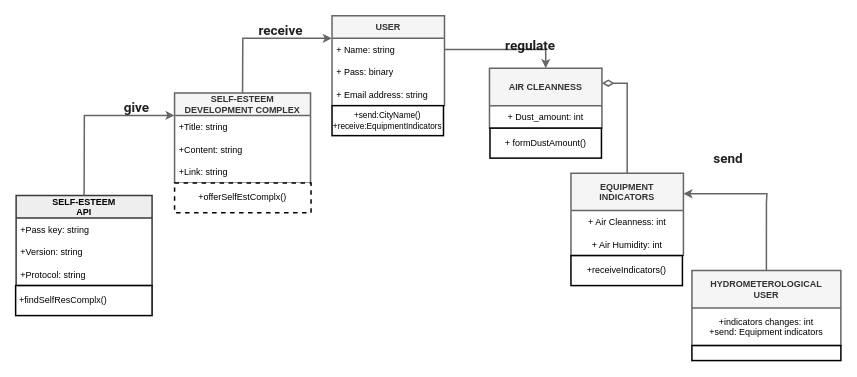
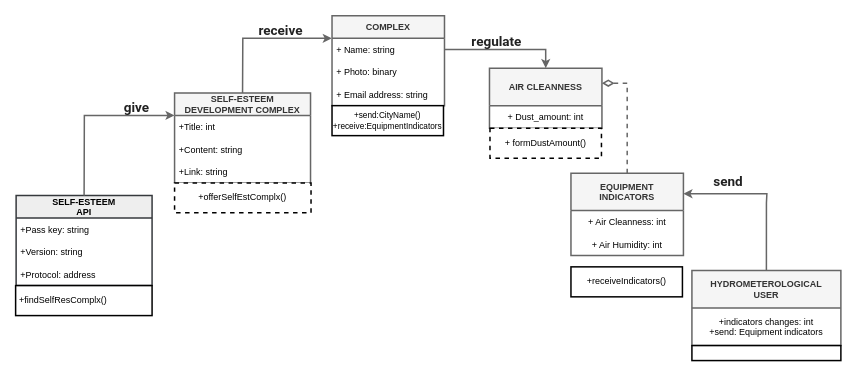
  <mxCell id="0" />
  <mxCell id="1" parent="0" />
- <mxCell id="2" value="USER" style="swimlane;fontStyle=1;childLayout=stackLayout;horizontal=1;startSize=30;horizontalStack=0;resizeParent=1;resizeParentMax=0;resizeLast=0;collapsible=1;marginBottom=0;swimlaneFillColor=default;rounded=1;strokeWidth=2;arcSize=0;fillColor=#f5f5f5;fontColor=#333333;strokeColor=#666666;" parent="1" vertex="1"><mxGeometry x="442.33" y="20" width="150" height="120" as="geometry"><mxRectangle x="100" y="160" width="70" height="30" as="alternateBounds" /></mxGeometry></mxCell>
+ <mxCell id="2" value="COMPLEX" style="swimlane;fontStyle=1;childLayout=stackLayout;horizontal=1;startSize=30;horizontalStack=0;resizeParent=1;resizeParentMax=0;resizeLast=0;collapsible=1;marginBottom=0;swimlaneFillColor=default;rounded=1;strokeWidth=2;arcSize=0;fillColor=#f5f5f5;fontColor=#333333;strokeColor=#666666;" parent="1" vertex="1"><mxGeometry x="442.33" y="20" width="150" height="120" as="geometry"><mxRectangle x="100" y="160" width="70" height="30" as="alternateBounds" /></mxGeometry></mxCell>
  <mxCell id="3" value="+ Name: string" style="text;align=left;verticalAlign=middle;spacingLeft=4;spacingRight=4;overflow=hidden;points=[[0,0.5],[1,0.5]];portConstraint=eastwest;rotatable=0;fillColor=none;" parent="2" vertex="1"><mxGeometry y="30" width="150" height="30" as="geometry" /></mxCell>
- <mxCell id="4" value="+ Pass: binary" style="text;align=left;verticalAlign=middle;spacingLeft=4;spacingRight=4;overflow=hidden;points=[[0,0.5],[1,0.5]];portConstraint=eastwest;rotatable=0;fillColor=none;" parent="2" vertex="1"><mxGeometry y="60" width="150" height="30" as="geometry" /></mxCell>
+ <mxCell id="4" value="+ Photo: binary" style="text;align=left;verticalAlign=middle;spacingLeft=4;spacingRight=4;overflow=hidden;points=[[0,0.5],[1,0.5]];portConstraint=eastwest;rotatable=0;fillColor=none;" parent="2" vertex="1"><mxGeometry y="60" width="150" height="30" as="geometry" /></mxCell>
  <mxCell id="5" value="+ Email address: string" style="text;align=left;verticalAlign=middle;spacingLeft=4;spacingRight=4;overflow=hidden;points=[[0,0.5],[1,0.5]];portConstraint=eastwest;rotatable=0;fillColor=none;" parent="2" vertex="1"><mxGeometry y="90" width="150" height="30" as="geometry" /></mxCell>
- <mxCell id="6" style="edgeStyle=orthogonalEdgeStyle;orthogonalLoop=1;jettySize=auto;html=1;entryX=1;entryY=0.25;entryDx=0;entryDy=0;strokeWidth=2;endArrow=diamondThin;endFill=0;exitX=0.5;exitY=0;exitDx=0;exitDy=0;rounded=0;sourcePerimeterSpacing=7;startSize=0;targetPerimeterSpacing=5;endSize=11;fillColor=#f5f5f5;strokeColor=#666666;" parent="1" source="7" target="23" edge="1"><mxGeometry relative="1" as="geometry"><Array as="points"><mxPoint x="836" y="110" /></Array></mxGeometry></mxCell>
+ <mxCell id="6" style="edgeStyle=orthogonalEdgeStyle;orthogonalLoop=1;jettySize=auto;html=1;entryX=1;entryY=0.25;entryDx=0;entryDy=0;strokeWidth=2;endArrow=diamondThin;endFill=0;exitX=0.5;exitY=0;exitDx=0;exitDy=0;rounded=0;sourcePerimeterSpacing=7;startSize=0;targetPerimeterSpacing=5;endSize=11;fillColor=#f5f5f5;strokeColor=#666666;dashed=1;" parent="1" source="7" target="23" edge="1"><mxGeometry relative="1" as="geometry"><Array as="points"><mxPoint x="836" y="110" /></Array></mxGeometry></mxCell>
  <mxCell id="7" value="EQUIPMENT&#10;INDICATORS" style="swimlane;fontStyle=1;childLayout=stackLayout;horizontal=1;startSize=50;horizontalStack=0;resizeParent=1;resizeParentMax=0;resizeLast=0;collapsible=1;marginBottom=0;swimlaneFillColor=default;rounded=1;arcSize=0;align=center;strokeWidth=2;fillColor=#f5f5f5;fontColor=#333333;strokeColor=#666666;" parent="1" vertex="1"><mxGeometry x="761" y="230" width="150" height="110" as="geometry"><mxRectangle x="550" y="150" width="70" height="30" as="alternateBounds" /></mxGeometry></mxCell>
  <mxCell id="8" value="+ Air Cleanness: int" style="text;align=center;verticalAlign=middle;spacingLeft=4;spacingRight=4;overflow=hidden;points=[[0,0.5],[1,0.5]];portConstraint=eastwest;rotatable=0;rounded=0;fillColor=none;" parent="7" vertex="1"><mxGeometry y="50" width="150" height="30" as="geometry" /></mxCell>
  <mxCell id="9" value="+ Air Humidity: int" style="text;align=center;verticalAlign=middle;spacingLeft=4;spacingRight=4;overflow=hidden;points=[[0,0.5],[1,0.5]];portConstraint=eastwest;rotatable=0;fillColor=none;rounded=0;" parent="7" vertex="1"><mxGeometry y="80" width="150" height="30" as="geometry" /></mxCell>
  <mxCell id="10" style="edgeStyle=orthogonalEdgeStyle;rounded=0;orthogonalLoop=1;jettySize=auto;html=1;entryX=1;entryY=0.25;entryDx=0;entryDy=0;strokeWidth=2;exitX=0.5;exitY=0;exitDx=0;exitDy=0;fillColor=#f5f5f5;strokeColor=#666666;" parent="1" source="11" target="7" edge="1"><mxGeometry relative="1" as="geometry"><Array as="points"><mxPoint x="1022.33" y="270" /><mxPoint x="1022.33" y="230" /></Array></mxGeometry></mxCell>
  <mxCell id="11" value="HYDROMETEROLOGICAL &#10;USER" style="swimlane;fontStyle=1;childLayout=stackLayout;horizontal=1;startSize=50;horizontalStack=0;resizeParent=1;resizeParentMax=0;resizeLast=0;collapsible=1;marginBottom=0;swimlaneFillColor=default;rounded=1;arcSize=0;align=center;strokeWidth=2;fillColor=#f5f5f5;fontColor=#333333;strokeColor=#666666;" parent="1" vertex="1"><mxGeometry x="922.33" y="360" width="198.67" height="100" as="geometry"><mxRectangle x="100" y="160" width="70" height="30" as="alternateBounds" /></mxGeometry></mxCell>
  <mxCell id="12" value="+indicators changes: int&#10;+send: Equipment indicators" style="text;align=center;verticalAlign=middle;spacingLeft=4;spacingRight=4;overflow=hidden;points=[[0,0.5],[1,0.5]];portConstraint=eastwest;rotatable=0;rounded=0;fillColor=none;" parent="11" vertex="1"><mxGeometry y="50" width="198.67" height="50" as="geometry" /></mxCell>
  <mxCell id="13" value="SELF-ESTEEM &#10;DEVELOPMENT COMPLEX" style="swimlane;fontStyle=1;childLayout=stackLayout;horizontal=1;startSize=30;horizontalStack=0;resizeParent=1;resizeParentMax=0;resizeLast=0;collapsible=1;marginBottom=0;swimlaneFillColor=default;rounded=1;strokeWidth=2;arcSize=0;fillColor=#f5f5f5;fontColor=#333333;strokeColor=#666666;" parent="1" vertex="1"><mxGeometry x="232.33" y="123" width="181.33" height="120" as="geometry"><mxRectangle x="100" y="160" width="70" height="30" as="alternateBounds" /></mxGeometry></mxCell>
- <mxCell id="14" value="+Title: string" style="text;align=left;verticalAlign=middle;spacingLeft=4;spacingRight=4;overflow=hidden;points=[[0,0.5],[1,0.5]];portConstraint=eastwest;rotatable=0;fillColor=none;" parent="13" vertex="1"><mxGeometry y="30" width="181.33" height="30" as="geometry" /></mxCell>
+ <mxCell id="14" value="+Title: int" style="text;align=left;verticalAlign=middle;spacingLeft=4;spacingRight=4;overflow=hidden;points=[[0,0.5],[1,0.5]];portConstraint=eastwest;rotatable=0;fillColor=none;" parent="13" vertex="1"><mxGeometry y="30" width="181.33" height="30" as="geometry" /></mxCell>
  <mxCell id="15" value="+Content: string" style="text;align=left;verticalAlign=middle;spacingLeft=4;spacingRight=4;overflow=hidden;points=[[0,0.5],[1,0.5]];portConstraint=eastwest;rotatable=0;fillColor=none;" parent="13" vertex="1"><mxGeometry y="60" width="181.33" height="30" as="geometry" /></mxCell>
  <mxCell id="16" value="+Link: string" style="text;align=left;verticalAlign=middle;spacingLeft=4;spacingRight=4;overflow=hidden;points=[[0,0.5],[1,0.5]];portConstraint=eastwest;rotatable=0;fillColor=none;" parent="13" vertex="1"><mxGeometry y="90" width="181.33" height="30" as="geometry" /></mxCell>
  <mxCell id="17" value="SELF-ESTEEM&#10;API" style="swimlane;fontStyle=1;childLayout=stackLayout;horizontal=1;startSize=30;horizontalStack=0;resizeParent=1;resizeParentMax=0;resizeLast=0;collapsible=1;marginBottom=0;strokeColor=#36393d;swimlaneFillColor=default;fillColor=#eeeeee;rounded=1;strokeWidth=2;arcSize=0;" parent="1" vertex="1"><mxGeometry x="21" y="260" width="181.33" height="120" as="geometry"><mxRectangle x="100" y="160" width="70" height="30" as="alternateBounds" /></mxGeometry></mxCell>
  <mxCell id="18" value="+Pass key: string" style="text;align=left;verticalAlign=middle;spacingLeft=4;spacingRight=4;overflow=hidden;points=[[0,0.5],[1,0.5]];portConstraint=eastwest;rotatable=0;fillColor=none;" parent="17" vertex="1"><mxGeometry y="30" width="181.33" height="30" as="geometry" /></mxCell>
  <mxCell id="19" value="+Version: string" style="text;align=left;verticalAlign=middle;spacingLeft=4;spacingRight=4;overflow=hidden;points=[[0,0.5],[1,0.5]];portConstraint=eastwest;rotatable=0;fillColor=none;" parent="17" vertex="1"><mxGeometry y="60" width="181.33" height="30" as="geometry" /></mxCell>
- <mxCell id="20" value="+Protocol: string" style="text;fillColor=none;align=left;verticalAlign=middle;spacingLeft=4;spacingRight=4;overflow=hidden;points=[[0,0.5],[1,0.5]];portConstraint=eastwest;rotatable=0;" parent="17" vertex="1"><mxGeometry y="90" width="181.33" height="30" as="geometry" /></mxCell>
+ <mxCell id="20" value="+Protocol: address" style="text;fillColor=none;align=left;verticalAlign=middle;spacingLeft=4;spacingRight=4;overflow=hidden;points=[[0,0.5],[1,0.5]];portConstraint=eastwest;rotatable=0;" parent="17" vertex="1"><mxGeometry y="90" width="181.33" height="30" as="geometry" /></mxCell>
  <mxCell id="21" value="" style="endArrow=classic;html=1;rounded=0;strokeWidth=2;fontSize=17;exitX=0.5;exitY=0;exitDx=0;exitDy=0;entryX=-0.002;entryY=0.007;entryDx=0;entryDy=0;entryPerimeter=0;fillColor=#f5f5f5;strokeColor=#666666;" parent="1" source="13" target="3" edge="1"><mxGeometry width="50" height="50" relative="1" as="geometry"><mxPoint x="302.995" y="220" as="sourcePoint" /><mxPoint x="402.33" y="95" as="targetPoint" /><Array as="points"><mxPoint x="323.33" y="50" /></Array></mxGeometry></mxCell>
  <mxCell id="22" value="" style="endArrow=classic;html=1;rounded=0;strokeWidth=2;fontSize=17;exitX=0.5;exitY=0;exitDx=0;exitDy=0;entryX=0;entryY=0.25;entryDx=0;entryDy=0;fillColor=#f5f5f5;strokeColor=#666666;" parent="1" source="17" target="13" edge="1"><mxGeometry width="50" height="50" relative="1" as="geometry"><mxPoint x="482.33" y="320" as="sourcePoint" /><mxPoint x="532.33" y="270" as="targetPoint" /><Array as="points"><mxPoint x="112" y="153" /></Array></mxGeometry></mxCell>
  <mxCell id="23" value="AIR CLEANNESS" style="swimlane;fontStyle=1;childLayout=stackLayout;horizontal=1;startSize=50;horizontalStack=0;resizeParent=1;resizeParentMax=0;resizeLast=0;collapsible=1;marginBottom=0;swimlaneFillColor=default;rounded=1;arcSize=0;align=center;strokeWidth=2;fillColor=#f5f5f5;fontColor=#333333;strokeColor=#666666;" parent="1" vertex="1"><mxGeometry x="652.33" y="90" width="150" height="80" as="geometry"><mxRectangle x="550" y="150" width="70" height="30" as="alternateBounds" /></mxGeometry></mxCell>
  <mxCell id="24" value="+ Dust_amount: int" style="text;align=center;verticalAlign=middle;spacingLeft=4;spacingRight=4;overflow=hidden;points=[[0,0.5],[1,0.5]];portConstraint=eastwest;rotatable=0;rounded=0;fillColor=none;" parent="23" vertex="1"><mxGeometry y="50" width="150" height="30" as="geometry" /></mxCell>
- <mxCell id="25" value="&lt;span style=&quot;color: rgba(0, 0, 0, 0.87); font-family: Roboto, RobotoDraft, Helvetica, Arial, sans-serif; font-size: 18px; text-align: left;&quot;&gt;send&lt;/span&gt;" style="text;html=1;align=center;verticalAlign=middle;whiteSpace=wrap;rounded=0;strokeWidth=3;fontSize=18;fontStyle=1;fillColor=none;fontColor=#333333;strokeColor=none;" parent="1" vertex="1"><mxGeometry x="931" y="192" width="80" height="38" as="geometry" /></mxCell>
+ <mxCell id="25" value="&lt;span style=&quot;color: rgba(0, 0, 0, 0.87); font-family: Roboto, RobotoDraft, Helvetica, Arial, sans-serif; font-size: 18px; text-align: left;&quot;&gt;send&lt;/span&gt;" style="text;html=1;align=center;verticalAlign=middle;whiteSpace=wrap;rounded=0;strokeWidth=3;fontSize=18;fontStyle=1;fillColor=none;fontColor=#333333;strokeColor=none;" parent="1" vertex="1"><mxGeometry x="931" y="222" width="80" height="38" as="geometry" /></mxCell>
  <mxCell id="26" style="edgeStyle=orthogonalEdgeStyle;rounded=0;orthogonalLoop=1;jettySize=auto;html=1;entryX=0.5;entryY=0;entryDx=0;entryDy=0;strokeWidth=2;endArrow=classic;endFill=1;fillColor=#f5f5f5;strokeColor=#666666;" parent="1" source="3" target="23" edge="1"><mxGeometry relative="1" as="geometry" /></mxCell>
  <mxCell id="27" value="&lt;span style=&quot;color: rgba(0, 0, 0, 0.87); font-family: Roboto, RobotoDraft, Helvetica, Arial, sans-serif; font-size: 18px; text-align: left;&quot;&gt;receive&lt;/span&gt;" style="text;html=1;align=center;verticalAlign=middle;whiteSpace=wrap;rounded=0;strokeWidth=3;fontSize=18;fontStyle=1;fillColor=none;" parent="1" vertex="1"><mxGeometry x="333.66" y="20" width="80" height="40" as="geometry" /></mxCell>
- <mxCell id="28" value="&lt;span style=&quot;color: rgba(0, 0, 0, 0.87); font-family: Roboto, RobotoDraft, Helvetica, Arial, sans-serif; font-size: 18px; text-align: left;&quot;&gt;regulate&lt;/span&gt;" style="text;html=1;align=center;verticalAlign=middle;whiteSpace=wrap;rounded=0;strokeWidth=3;fontSize=18;fontStyle=1;fillColor=none;" parent="1" vertex="1"><mxGeometry x="667.33" y="35" width="80" height="49" as="geometry" /></mxCell>
+ <mxCell id="28" value="&lt;span style=&quot;color: rgba(0, 0, 0, 0.87); font-family: Roboto, RobotoDraft, Helvetica, Arial, sans-serif; font-size: 18px; text-align: left;&quot;&gt;regulate&lt;/span&gt;" style="text;html=1;align=center;verticalAlign=middle;whiteSpace=wrap;rounded=0;strokeWidth=3;fontSize=18;fontStyle=1;fillColor=none;" parent="1" vertex="1"><mxGeometry x="622.33" y="30" width="80" height="49" as="geometry" /></mxCell>
  <mxCell id="29" value="&lt;span style=&quot;color: rgba(0, 0, 0, 0.87); font-family: Roboto, RobotoDraft, Helvetica, Arial, sans-serif; font-size: 18px; text-align: left;&quot;&gt;give&lt;/span&gt;" style="text;html=1;align=center;verticalAlign=middle;whiteSpace=wrap;rounded=0;strokeWidth=3;fontSize=18;fontStyle=1;labelBackgroundColor=none;fillColor=none;" parent="1" vertex="1"><mxGeometry x="142.33" y="123" width="80" height="40" as="geometry" /></mxCell>
  <mxCell id="30" value="&amp;nbsp;+findSelfResComplx()&amp;nbsp;" style="rounded=0;whiteSpace=wrap;html=1;strokeWidth=2;align=left;" vertex="1" parent="1"><mxGeometry x="20.33" y="380" width="182" height="40" as="geometry" /></mxCell>
  <mxCell id="31" value="+offerSelfEstComplx()" style="rounded=0;whiteSpace=wrap;html=1;strokeWidth=2;dashed=1;" vertex="1" parent="1"><mxGeometry x="232.33" y="243" width="182" height="40" as="geometry" /></mxCell>
  <mxCell id="32" value="&lt;font style=&quot;font-size: 11px;&quot;&gt;+send:СityName()&lt;br&gt;+receive:EquipmentIndicators&lt;/font&gt;" style="rounded=0;whiteSpace=wrap;html=1;strokeWidth=2;" vertex="1" parent="1"><mxGeometry x="442.33" y="140" width="148.67" height="40" as="geometry" /></mxCell>
- <mxCell id="33" value="+ formDustAmount()" style="rounded=0;whiteSpace=wrap;html=1;strokeWidth=2;" vertex="1" parent="1"><mxGeometry x="653" y="170" width="148.67" height="40" as="geometry" /></mxCell>
- <mxCell id="34" value="+receiveIndicators()" style="rounded=0;whiteSpace=wrap;html=1;strokeWidth=2;" vertex="1" parent="1"><mxGeometry x="761" y="340" width="148.67" height="40" as="geometry" /></mxCell>
+ <mxCell id="33" value="+ formDustAmount()" style="rounded=0;whiteSpace=wrap;html=1;strokeWidth=2;dashed=1;" vertex="1" parent="1"><mxGeometry x="653" y="170" width="148.67" height="40" as="geometry" /></mxCell>
+ <mxCell id="34" value="+receiveIndicators()" style="rounded=0;whiteSpace=wrap;html=1;strokeWidth=2;" vertex="1" parent="1"><mxGeometry x="761" y="355" width="148.67" height="40" as="geometry" /></mxCell>
  <mxCell id="35" value="" style="rounded=0;whiteSpace=wrap;html=1;strokeWidth=2;" vertex="1" parent="1"><mxGeometry x="922.33" y="460" width="198.67" height="20" as="geometry" /></mxCell>
